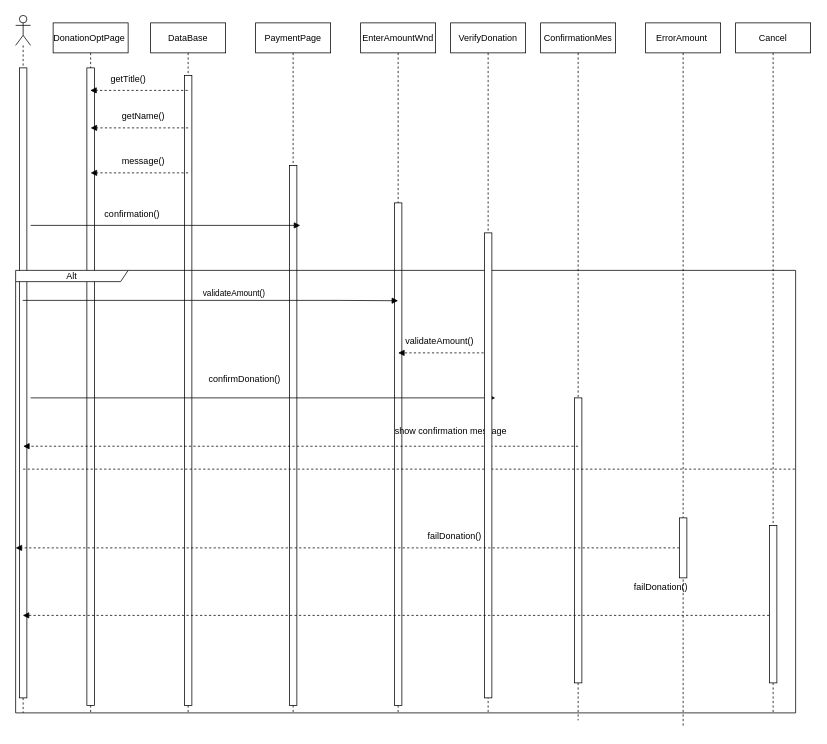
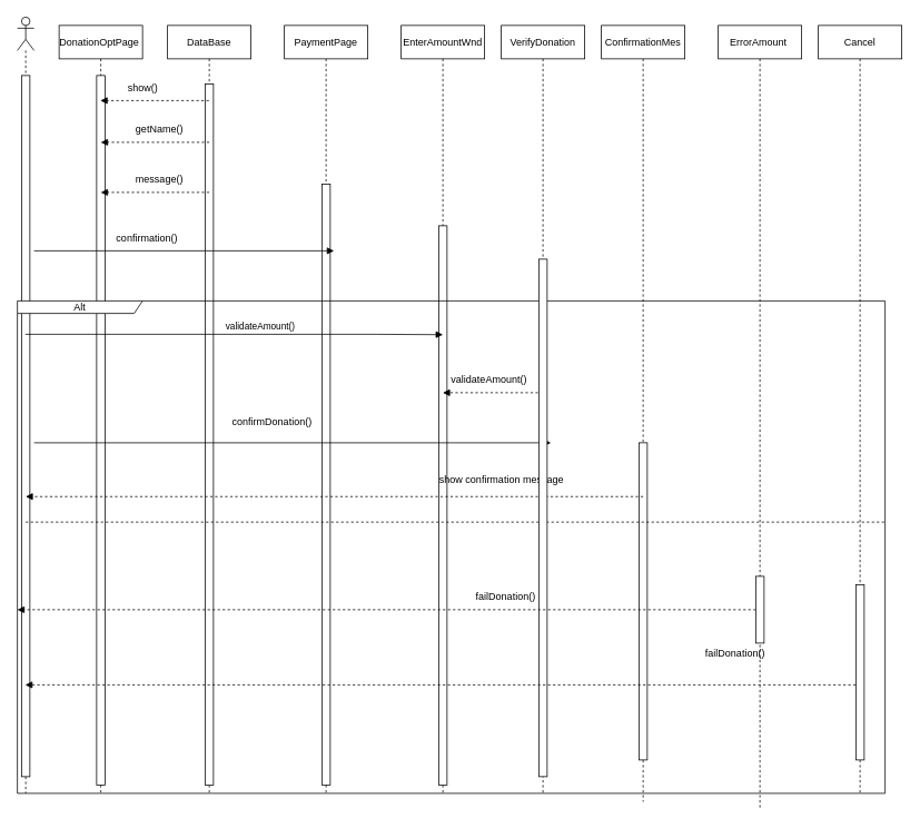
  <mxCell id="0" />
  <mxCell id="1" parent="0" />
  <mxCell id="2" value="" style="shape=umlLifeline;perimeter=lifelinePerimeter;whiteSpace=wrap;html=1;container=1;dropTarget=0;collapsible=0;recursiveResize=0;outlineConnect=0;portConstraint=eastwest;newEdgeStyle={&quot;curved&quot;:0,&quot;rounded&quot;:0};participant=umlActor;" parent="1" vertex="1"><mxGeometry x="20" y="20" width="20" height="930" as="geometry" /></mxCell>
  <mxCell id="3" value="" style="html=1;points=[[0,0,0,0,5],[0,1,0,0,-5],[1,0,0,0,5],[1,1,0,0,-5]];perimeter=orthogonalPerimeter;outlineConnect=0;targetShapes=umlLifeline;portConstraint=eastwest;newEdgeStyle={&quot;curved&quot;:0,&quot;rounded&quot;:0};" vertex="1" parent="2"><mxGeometry x="5" y="70" width="10" height="840" as="geometry" /></mxCell>
  <mxCell id="4" value="DonationOptPage&amp;nbsp;" style="shape=umlLifeline;perimeter=lifelinePerimeter;whiteSpace=wrap;html=1;container=1;dropTarget=0;collapsible=0;recursiveResize=0;outlineConnect=0;portConstraint=eastwest;newEdgeStyle={&quot;curved&quot;:0,&quot;rounded&quot;:0};" parent="1" vertex="1"><mxGeometry x="70" y="30" width="100" height="920" as="geometry" /></mxCell>
  <mxCell id="5" value="" style="html=1;points=[[0,0,0,0,5],[0,1,0,0,-5],[1,0,0,0,5],[1,1,0,0,-5]];perimeter=orthogonalPerimeter;outlineConnect=0;targetShapes=umlLifeline;portConstraint=eastwest;newEdgeStyle={&quot;curved&quot;:0,&quot;rounded&quot;:0};" vertex="1" parent="4"><mxGeometry x="45" y="60" width="10" height="850" as="geometry" /></mxCell>
  <mxCell id="6" value="DataBase" style="shape=umlLifeline;perimeter=lifelinePerimeter;whiteSpace=wrap;html=1;container=1;dropTarget=0;collapsible=0;recursiveResize=0;outlineConnect=0;portConstraint=eastwest;newEdgeStyle={&quot;curved&quot;:0,&quot;rounded&quot;:0};" parent="1" vertex="1"><mxGeometry x="200" y="30" width="100" height="920" as="geometry" /></mxCell>
  <mxCell id="7" value="" style="html=1;points=[[0,0,0,0,5],[0,1,0,0,-5],[1,0,0,0,5],[1,1,0,0,-5]];perimeter=orthogonalPerimeter;outlineConnect=0;targetShapes=umlLifeline;portConstraint=eastwest;newEdgeStyle={&quot;curved&quot;:0,&quot;rounded&quot;:0};" vertex="1" parent="6"><mxGeometry x="45" y="70" width="10" height="840" as="geometry" /></mxCell>
  <mxCell id="8" value="PaymentPage" style="shape=umlLifeline;perimeter=lifelinePerimeter;whiteSpace=wrap;html=1;container=1;dropTarget=0;collapsible=0;recursiveResize=0;outlineConnect=0;portConstraint=eastwest;newEdgeStyle={&quot;curved&quot;:0,&quot;rounded&quot;:0};" parent="1" vertex="1"><mxGeometry x="340" y="30" width="100" height="920" as="geometry" /></mxCell>
  <mxCell id="9" value="" style="html=1;points=[[0,0,0,0,5],[0,1,0,0,-5],[1,0,0,0,5],[1,1,0,0,-5]];perimeter=orthogonalPerimeter;outlineConnect=0;targetShapes=umlLifeline;portConstraint=eastwest;newEdgeStyle={&quot;curved&quot;:0,&quot;rounded&quot;:0};" vertex="1" parent="8"><mxGeometry x="45" y="190" width="10" height="720" as="geometry" /></mxCell>
  <mxCell id="10" value="EnterAmountWnd" style="shape=umlLifeline;perimeter=lifelinePerimeter;whiteSpace=wrap;html=1;container=1;dropTarget=0;collapsible=0;recursiveResize=0;outlineConnect=0;portConstraint=eastwest;newEdgeStyle={&quot;curved&quot;:0,&quot;rounded&quot;:0};" parent="1" vertex="1"><mxGeometry x="480" y="30" width="100" height="920" as="geometry" /></mxCell>
  <mxCell id="11" value="" style="html=1;points=[[0,0,0,0,5],[0,1,0,0,-5],[1,0,0,0,5],[1,1,0,0,-5]];perimeter=orthogonalPerimeter;outlineConnect=0;targetShapes=umlLifeline;portConstraint=eastwest;newEdgeStyle={&quot;curved&quot;:0,&quot;rounded&quot;:0};" vertex="1" parent="10"><mxGeometry x="45" y="240" width="10" height="670" as="geometry" /></mxCell>
  <mxCell id="12" value="" style="html=1;verticalAlign=bottom;labelBackgroundColor=none;endArrow=block;endFill=1;rounded=0;" parent="1" edge="1"><mxGeometry width="160" relative="1" as="geometry"><mxPoint x="29.447" y="400" as="sourcePoint" /><mxPoint x="530" y="400.5" as="targetPoint" /><Array as="points"><mxPoint x="450" y="400" /></Array></mxGeometry></mxCell>
  <mxCell id="13" value="validateAmount()" style="edgeLabel;html=1;align=center;verticalAlign=middle;resizable=0;points=[];" parent="12" vertex="1" connectable="0"><mxGeometry x="0.119" y="3" relative="1" as="geometry"><mxPoint x="1" y="-7" as="offset" /></mxGeometry></mxCell>
  <mxCell id="14" value="ConfirmationMes" style="shape=umlLifeline;perimeter=lifelinePerimeter;whiteSpace=wrap;html=1;container=1;dropTarget=0;collapsible=0;recursiveResize=0;outlineConnect=0;portConstraint=eastwest;newEdgeStyle={&quot;curved&quot;:0,&quot;rounded&quot;:0};" parent="1" vertex="1"><mxGeometry x="720" y="30" width="100" height="930" as="geometry" /></mxCell>
  <mxCell id="15" value="" style="html=1;points=[[0,0,0,0,5],[0,1,0,0,-5],[1,0,0,0,5],[1,1,0,0,-5]];perimeter=orthogonalPerimeter;outlineConnect=0;targetShapes=umlLifeline;portConstraint=eastwest;newEdgeStyle={&quot;curved&quot;:0,&quot;rounded&quot;:0};" vertex="1" parent="14"><mxGeometry x="45" y="500" width="10" height="380" as="geometry" /></mxCell>
  <mxCell id="16" value="ErrorAmount&amp;nbsp;" style="shape=umlLifeline;perimeter=lifelinePerimeter;whiteSpace=wrap;html=1;container=1;dropTarget=0;collapsible=0;recursiveResize=0;outlineConnect=0;portConstraint=eastwest;newEdgeStyle={&quot;curved&quot;:0,&quot;rounded&quot;:0};" parent="1" vertex="1"><mxGeometry x="860" y="30" width="100" height="940" as="geometry" /></mxCell>
  <mxCell id="17" value="" style="html=1;verticalAlign=bottom;labelBackgroundColor=none;endArrow=block;endFill=1;dashed=1;rounded=0;" parent="1" edge="1"><mxGeometry width="160" relative="1" as="geometry"><mxPoint x="249.5" y="120" as="sourcePoint" /><mxPoint x="119.5" y="120" as="targetPoint" /></mxGeometry></mxCell>
- <mxCell id="18" value="getTitle()" style="text;html=1;align=center;verticalAlign=middle;resizable=0;points=[];autosize=1;strokeColor=none;fillColor=none;" parent="1" vertex="1"><mxGeometry x="135" y="90" width="70" height="30" as="geometry" /></mxCell>
+ <mxCell id="18" value="show()" style="text;html=1;align=center;verticalAlign=middle;resizable=0;points=[];autosize=1;strokeColor=none;fillColor=none;" parent="1" vertex="1"><mxGeometry x="135" y="90" width="70" height="30" as="geometry" /></mxCell>
  <mxCell id="19" value="" style="html=1;verticalAlign=bottom;labelBackgroundColor=none;endArrow=block;endFill=1;dashed=1;rounded=0;" parent="1" edge="1"><mxGeometry width="160" relative="1" as="geometry"><mxPoint x="770" y="594.47" as="sourcePoint" /><mxPoint x="30" y="594.47" as="targetPoint" /></mxGeometry></mxCell>
  <mxCell id="20" value="show confirmation message" style="text;html=1;align=center;verticalAlign=middle;resizable=0;points=[];autosize=1;strokeColor=none;fillColor=none;" parent="1" vertex="1"><mxGeometry x="515" y="560" width="170" height="30" as="geometry" /></mxCell>
  <mxCell id="21" value="" style="html=1;verticalAlign=bottom;labelBackgroundColor=none;endArrow=block;endFill=1;rounded=0;" parent="1" edge="1"><mxGeometry width="160" relative="1" as="geometry"><mxPoint x="40" y="300" as="sourcePoint" /><mxPoint x="399.5" y="300" as="targetPoint" /></mxGeometry></mxCell>
  <mxCell id="22" value="" style="html=1;verticalAlign=bottom;labelBackgroundColor=none;endArrow=block;endFill=1;rounded=0;" parent="1" edge="1"><mxGeometry width="160" relative="1" as="geometry"><mxPoint x="40" y="530" as="sourcePoint" /><mxPoint x="659.5" y="530" as="targetPoint" /></mxGeometry></mxCell>
  <mxCell id="23" value="confirmDonation()" style="text;html=1;align=center;verticalAlign=middle;resizable=0;points=[];autosize=1;strokeColor=none;fillColor=none;" parent="1" vertex="1"><mxGeometry x="265" y="490" width="120" height="30" as="geometry" /></mxCell>
  <mxCell id="24" value="" style="html=1;verticalAlign=bottom;labelBackgroundColor=none;endArrow=block;endFill=1;dashed=1;rounded=0;" parent="1" edge="1"><mxGeometry width="160" relative="1" as="geometry"><mxPoint x="250.03" y="170" as="sourcePoint" /><mxPoint x="119.977" y="170" as="targetPoint" /></mxGeometry></mxCell>
  <mxCell id="25" value="getName()" style="text;html=1;align=center;verticalAlign=middle;resizable=0;points=[];autosize=1;strokeColor=none;fillColor=none;" parent="1" vertex="1"><mxGeometry x="150" y="140" width="80" height="30" as="geometry" /></mxCell>
  <mxCell id="26" value="" style="html=1;verticalAlign=bottom;labelBackgroundColor=none;endArrow=block;endFill=1;dashed=1;rounded=0;" parent="1" edge="1"><mxGeometry width="160" relative="1" as="geometry"><mxPoint x="250.03" y="230" as="sourcePoint" /><mxPoint x="119.977" y="230" as="targetPoint" /><Array as="points"><mxPoint x="180.53" y="230" /></Array></mxGeometry></mxCell>
  <mxCell id="27" value="message()" style="text;html=1;align=center;verticalAlign=middle;resizable=0;points=[];autosize=1;strokeColor=none;fillColor=none;" parent="1" vertex="1"><mxGeometry x="140" y="200" width="100" height="30" as="geometry" /></mxCell>
  <mxCell id="28" value="confirmation()" style="text;html=1;align=center;verticalAlign=middle;resizable=0;points=[];autosize=1;strokeColor=none;fillColor=none;" parent="1" vertex="1"><mxGeometry x="120" y="270" width="110" height="30" as="geometry" /></mxCell>
  <mxCell id="29" value="" style="html=1;verticalAlign=bottom;labelBackgroundColor=none;endArrow=block;endFill=1;dashed=1;rounded=0;" parent="1" edge="1"><mxGeometry width="160" relative="1" as="geometry"><mxPoint x="650" y="470" as="sourcePoint" /><mxPoint x="529.947" y="470" as="targetPoint" /><Array as="points"><mxPoint x="600.5" y="470" /></Array></mxGeometry></mxCell>
  <mxCell id="30" value="validateAmount()" style="text;html=1;align=center;verticalAlign=middle;resizable=0;points=[];autosize=1;strokeColor=none;fillColor=none;" parent="1" vertex="1"><mxGeometry x="530" y="440" width="110" height="30" as="geometry" /></mxCell>
  <mxCell id="31" value="Alt" style="shape=umlFrame;whiteSpace=wrap;html=1;pointerEvents=0;recursiveResize=0;container=1;collapsible=0;width=150;height=15;" parent="1" vertex="1"><mxGeometry x="20" y="360" width="1040" height="590" as="geometry" /></mxCell>
  <mxCell id="32" value="" style="line;strokeWidth=1;dashed=1;labelPosition=center;verticalLabelPosition=bottom;align=left;verticalAlign=top;spacingLeft=20;spacingTop=15;html=1;whiteSpace=wrap;" parent="31" vertex="1"><mxGeometry x="10" y="260" width="1030" height="10" as="geometry" /></mxCell>
  <mxCell id="33" value="VerifyDonation" style="shape=umlLifeline;perimeter=lifelinePerimeter;whiteSpace=wrap;html=1;container=1;dropTarget=0;collapsible=0;recursiveResize=0;outlineConnect=0;portConstraint=eastwest;newEdgeStyle={&quot;curved&quot;:0,&quot;rounded&quot;:0};" parent="31" vertex="1"><mxGeometry x="580" y="-330" width="100" height="920" as="geometry" /></mxCell>
  <mxCell id="34" value="" style="html=1;points=[[0,0,0,0,5],[0,1,0,0,-5],[1,0,0,0,5],[1,1,0,0,-5]];perimeter=orthogonalPerimeter;outlineConnect=0;targetShapes=umlLifeline;portConstraint=eastwest;newEdgeStyle={&quot;curved&quot;:0,&quot;rounded&quot;:0};" vertex="1" parent="33"><mxGeometry x="45" y="280" width="10" height="620" as="geometry" /></mxCell>
  <mxCell id="35" value="" style="html=1;verticalAlign=bottom;labelBackgroundColor=none;endArrow=block;endFill=1;dashed=1;rounded=0;entryX=0.002;entryY=0.611;entryDx=0;entryDy=0;entryPerimeter=0;" parent="31" edge="1" source="38"><mxGeometry width="160" relative="1" as="geometry"><mxPoint x="887.5" y="370.0" as="sourcePoint" /><mxPoint x="1.137e-13" y="370.0" as="targetPoint" /></mxGeometry></mxCell>
  <mxCell id="36" value="failDonation()" style="text;html=1;align=center;verticalAlign=middle;resizable=0;points=[];autosize=1;strokeColor=none;fillColor=none;" parent="31" vertex="1"><mxGeometry x="540" y="340" width="90" height="30" as="geometry" /></mxCell>
  <mxCell id="37" value="" style="html=1;verticalAlign=bottom;labelBackgroundColor=none;endArrow=block;endFill=1;dashed=1;rounded=0;" parent="31" target="2" edge="1"><mxGeometry width="160" relative="1" as="geometry"><mxPoint x="1010.82" y="460" as="sourcePoint" /><mxPoint x="230.002" y="460" as="targetPoint" /></mxGeometry></mxCell>
  <mxCell id="38" value="" style="html=1;points=[[0,0,0,0,5],[0,1,0,0,-5],[1,0,0,0,5],[1,1,0,0,-5]];perimeter=orthogonalPerimeter;outlineConnect=0;targetShapes=umlLifeline;portConstraint=eastwest;newEdgeStyle={&quot;curved&quot;:0,&quot;rounded&quot;:0};" vertex="1" parent="31"><mxGeometry x="885" y="330" width="10" height="80" as="geometry" /></mxCell>
  <mxCell id="39" value="Cancel" style="shape=umlLifeline;perimeter=lifelinePerimeter;whiteSpace=wrap;html=1;container=1;dropTarget=0;collapsible=0;recursiveResize=0;outlineConnect=0;portConstraint=eastwest;newEdgeStyle={&quot;curved&quot;:0,&quot;rounded&quot;:0};" parent="1" vertex="1"><mxGeometry x="980" y="30" width="100" height="920" as="geometry" /></mxCell>
  <mxCell id="40" value="" style="html=1;points=[[0,0,0,0,5],[0,1,0,0,-5],[1,0,0,0,5],[1,1,0,0,-5]];perimeter=orthogonalPerimeter;outlineConnect=0;targetShapes=umlLifeline;portConstraint=eastwest;newEdgeStyle={&quot;curved&quot;:0,&quot;rounded&quot;:0};" vertex="1" parent="39"><mxGeometry x="45" y="670" width="10" height="210" as="geometry" /></mxCell>
  <mxCell id="41" value="failDonation()" style="text;html=1;align=center;verticalAlign=middle;resizable=0;points=[];autosize=1;strokeColor=none;fillColor=none;" parent="1" vertex="1"><mxGeometry x="835" y="768" width="90" height="30" as="geometry" /></mxCell>
  <mxCell id="42" value="" style="html=1;points=[[0,0,0,0,5],[0,1,0,0,-5],[1,0,0,0,5],[1,1,0,0,-5]];perimeter=orthogonalPerimeter;outlineConnect=0;targetShapes=umlLifeline;portConstraint=eastwest;newEdgeStyle={&quot;curved&quot;:0,&quot;rounded&quot;:0};" vertex="1" parent="1"><mxGeometry x="590" y="510" height="80" as="geometry" /></mxCell>
